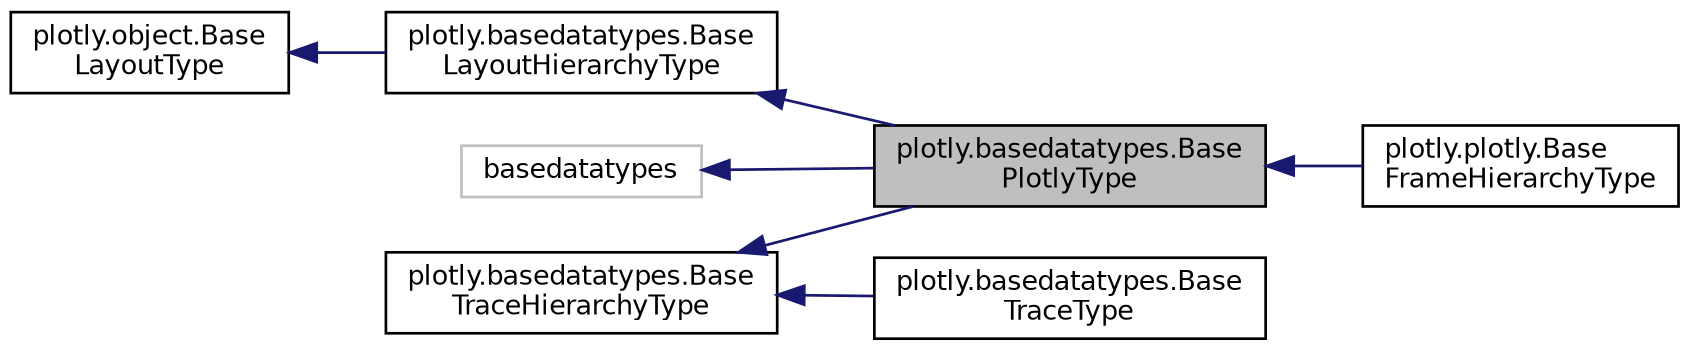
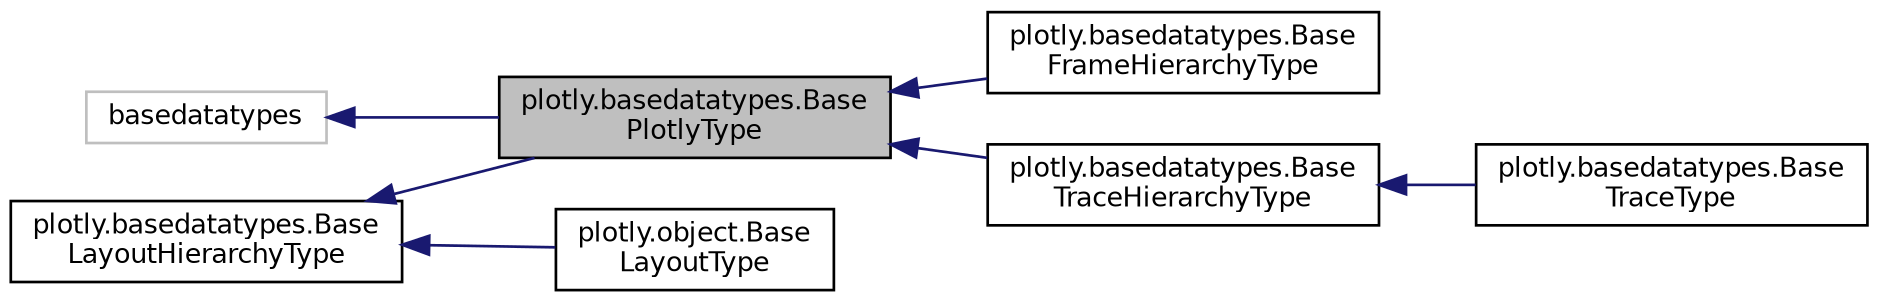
  digraph {
    rankdir=LR
    node [color=black fillcolor=white fontname=Helvetica fontsize=10 shape=record style=filled]
    edge [color=midnightblue dir=back fontname=Helvetica fontsize=10 labelfontname=Helvetica labelfontsize=10 style=solid]
    n1 [fillcolor=grey75 fontcolor=black height=0.2 label="plotly.basedatatypes.Base\lPlotlyType" width=0.4]
-   n2 [height=0.2 label="plotly.plotly.Base\lFrameHierarchyType" width=0.4]
+   n2 [height=0.2 label="plotly.basedatatypes.Base\lFrameHierarchyType" width=0.4]
    n3 [height=0.2 label="plotly.basedatatypes.Base\lTraceHierarchyType" width=0.4]
    n4 [height=0.2 label="plotly.basedatatypes.Base\lLayoutHierarchyType" width=0.4]
    n5 [height=0.2 label="plotly.object.Base\lLayoutType" width=0.4]
    n6 [height=0.2 label="plotly.basedatatypes.Base\lTraceType" width=0.4]
    n7 [color=grey75 height=0.2 label=basedatatypes width=0.4]
    n1 -> n2
-   n3 -> n1
+   n1 -> n3
    n3 -> n6
    n4 -> n1
-   n5 -> n4
+   n4 -> n5
    n7 -> n1
  }
